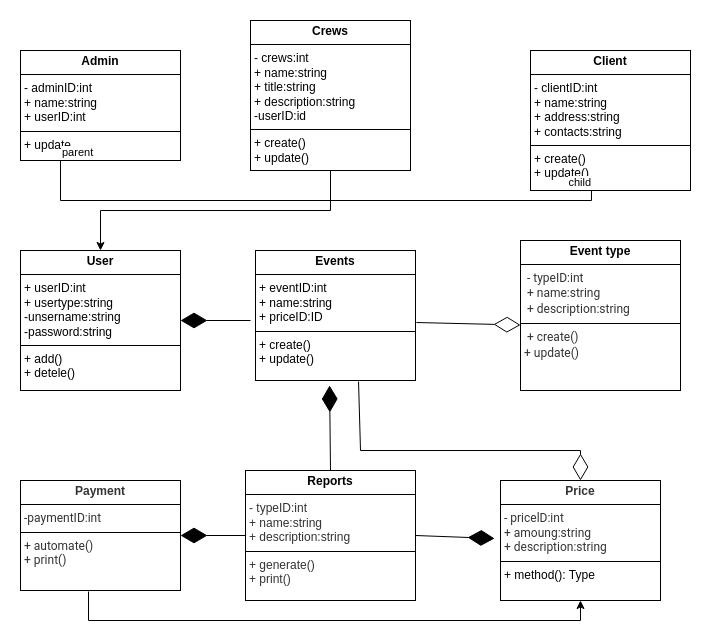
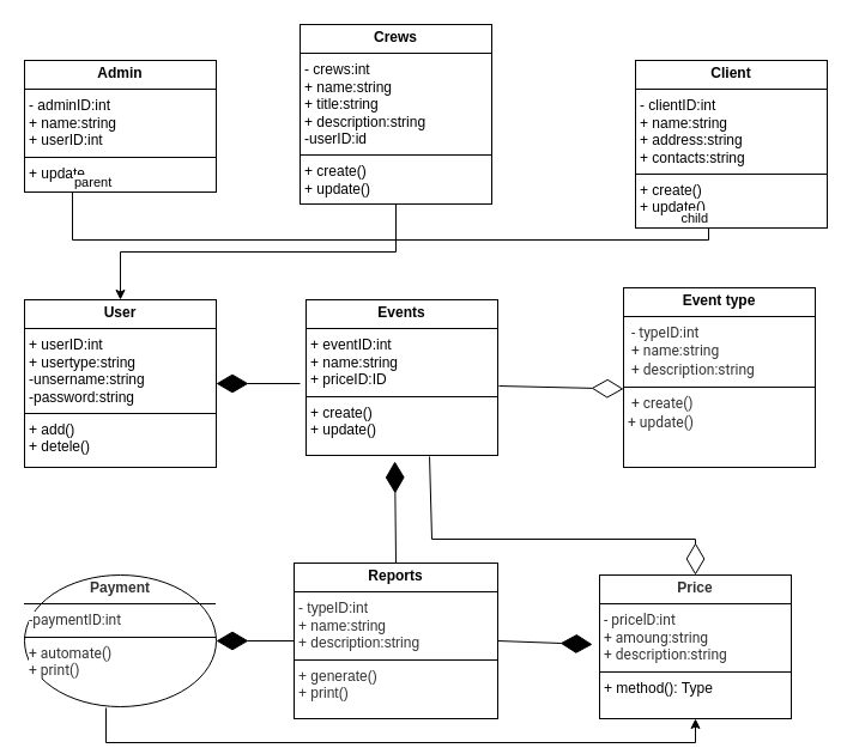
  <mxCell id="0" />
  <mxCell id="1" parent="0" />
  <mxCell id="2" style="edgeStyle=orthogonalEdgeStyle;rounded=0;orthogonalLoop=1;jettySize=auto;html=1;entryX=0.5;entryY=0;entryDx=0;entryDy=0;" edge="1" parent="1" source="3" target="6"><mxGeometry relative="1" as="geometry"><Array as="points"><mxPoint x="330" y="210" /><mxPoint x="100" y="210" /></Array></mxGeometry></mxCell>
  <mxCell id="3" value="&lt;p style=&quot;margin:0px;margin-top:4px;text-align:center;&quot;&gt;&lt;b&gt;Crews&lt;/b&gt;&lt;/p&gt;&lt;hr size=&quot;1&quot; style=&quot;border-style:solid;&quot;&gt;&lt;p style=&quot;margin:0px;margin-left:4px;&quot;&gt;- crews:int&lt;/p&gt;&lt;p style=&quot;margin:0px;margin-left:4px;&quot;&gt;+ name:string&lt;/p&gt;&lt;p style=&quot;margin:0px;margin-left:4px;&quot;&gt;+ title:string&lt;/p&gt;&lt;p style=&quot;margin:0px;margin-left:4px;&quot;&gt;+ description:string&lt;/p&gt;&lt;p style=&quot;margin:0px;margin-left:4px;&quot;&gt;-userID:id&lt;/p&gt;&lt;hr size=&quot;1&quot; style=&quot;border-style:solid;&quot;&gt;&lt;p style=&quot;margin:0px;margin-left:4px;&quot;&gt;+ create()&lt;/p&gt;&lt;p style=&quot;margin:0px;margin-left:4px;&quot;&gt;+ update()&lt;/p&gt;" style="verticalAlign=top;align=left;overflow=fill;html=1;whiteSpace=wrap;" vertex="1" parent="1"><mxGeometry x="250" y="20" width="160" height="150" as="geometry" /></mxCell>
  <mxCell id="4" value="&lt;p style=&quot;margin:0px;margin-top:4px;text-align:center;&quot;&gt;&lt;b&gt;Admin&lt;/b&gt;&lt;/p&gt;&lt;hr size=&quot;1&quot; style=&quot;border-style:solid;&quot;&gt;&lt;p style=&quot;margin:0px;margin-left:4px;&quot;&gt;- adminID:int&lt;/p&gt;&lt;p style=&quot;margin:0px;margin-left:4px;&quot;&gt;+ name:string&lt;/p&gt;&lt;p style=&quot;margin:0px;margin-left:4px;&quot;&gt;+ userID:int&lt;/p&gt;&lt;hr size=&quot;1&quot; style=&quot;border-style:solid;&quot;&gt;&lt;p style=&quot;margin:0px;margin-left:4px;&quot;&gt;+ update&lt;/p&gt;" style="verticalAlign=top;align=left;overflow=fill;html=1;whiteSpace=wrap;" vertex="1" parent="1"><mxGeometry x="20" y="50" width="160" height="110" as="geometry" /></mxCell>
  <mxCell id="5" value="&lt;p style=&quot;margin:0px;margin-top:4px;text-align:center;&quot;&gt;&lt;b&gt;Client&lt;/b&gt;&lt;/p&gt;&lt;hr size=&quot;1&quot; style=&quot;border-style:solid;&quot;&gt;&lt;p style=&quot;margin:0px;margin-left:4px;&quot;&gt;- clientID:int&lt;/p&gt;&lt;p style=&quot;margin:0px;margin-left:4px;&quot;&gt;+ name:string&lt;/p&gt;&lt;p style=&quot;margin:0px;margin-left:4px;&quot;&gt;+ address:string&lt;/p&gt;&lt;p style=&quot;margin:0px;margin-left:4px;&quot;&gt;+ contacts:string&lt;/p&gt;&lt;hr size=&quot;1&quot; style=&quot;border-style:solid;&quot;&gt;&lt;p style=&quot;margin:0px;margin-left:4px;&quot;&gt;+ create()&lt;/p&gt;&lt;p style=&quot;margin:0px;margin-left:4px;&quot;&gt;+ update()&lt;/p&gt;" style="verticalAlign=top;align=left;overflow=fill;html=1;whiteSpace=wrap;" vertex="1" parent="1"><mxGeometry x="530" y="50" width="160" height="140" as="geometry" /></mxCell>
  <mxCell id="6" value="&lt;p style=&quot;margin:0px;margin-top:4px;text-align:center;&quot;&gt;&lt;b&gt;User&lt;/b&gt;&lt;/p&gt;&lt;hr size=&quot;1&quot; style=&quot;border-style:solid;&quot;&gt;&lt;p style=&quot;margin:0px;margin-left:4px;&quot;&gt;+ userID:int&lt;/p&gt;&lt;p style=&quot;margin:0px;margin-left:4px;&quot;&gt;+ usertype:string&lt;/p&gt;&lt;p style=&quot;margin:0px;margin-left:4px;&quot;&gt;-unsername:string&lt;/p&gt;&lt;p style=&quot;margin:0px;margin-left:4px;&quot;&gt;-password:string&lt;/p&gt;&lt;hr size=&quot;1&quot; style=&quot;border-style:solid;&quot;&gt;&lt;p style=&quot;margin:0px;margin-left:4px;&quot;&gt;+ add()&lt;/p&gt;&lt;p style=&quot;margin:0px;margin-left:4px;&quot;&gt;+ detele()&lt;/p&gt;" style="verticalAlign=top;align=left;overflow=fill;html=1;whiteSpace=wrap;" vertex="1" parent="1"><mxGeometry x="20" y="250" width="160" height="140" as="geometry" /></mxCell>
  <mxCell id="7" value="&lt;p style=&quot;margin:0px;margin-top:4px;text-align:center;&quot;&gt;&lt;b&gt;Events&lt;/b&gt;&lt;/p&gt;&lt;hr size=&quot;1&quot; style=&quot;border-style:solid;&quot;&gt;&lt;p style=&quot;margin:0px;margin-left:4px;&quot;&gt;+ eventID:int&lt;/p&gt;&lt;p style=&quot;margin:0px;margin-left:4px;&quot;&gt;+ name:string&lt;/p&gt;&lt;p style=&quot;margin:0px;margin-left:4px;&quot;&gt;+ priceID:ID&lt;/p&gt;&lt;hr size=&quot;1&quot; style=&quot;border-style:solid;&quot;&gt;&lt;p style=&quot;margin:0px;margin-left:4px;&quot;&gt;+ create()&lt;/p&gt;&lt;p style=&quot;margin:0px;margin-left:4px;&quot;&gt;+ update()&lt;/p&gt;" style="verticalAlign=top;align=left;overflow=fill;html=1;whiteSpace=wrap;" vertex="1" parent="1"><mxGeometry x="255" y="250" width="160" height="130" as="geometry" /></mxCell>
  <mxCell id="8" value="&lt;p style=&quot;margin:0px;margin-top:4px;text-align:center;&quot;&gt;&lt;b&gt;Event type&lt;/b&gt;&lt;/p&gt;&lt;hr size=&quot;1&quot; style=&quot;border-style:solid;&quot;&gt;&lt;p style=&quot;margin:0px;margin-left:4px;&quot;&gt;&lt;font style=&quot;font-size: 12px;&quot;&gt;&lt;span style=&quot;color: rgb(51, 51, 51); font-family: roboto, sans-serif; background-color: rgb(255, 255, 255);&quot;&gt;&amp;nbsp;- typeID:int&lt;/span&gt;&lt;br&gt;&lt;/font&gt;&lt;/p&gt;&lt;p style=&quot;margin:0px;margin-left:4px;&quot;&gt;&lt;span style=&quot;color: rgb(51, 51, 51); font-family: roboto, sans-serif; background-color: rgb(255, 255, 255);&quot;&gt;&lt;font style=&quot;font-size: 12px;&quot;&gt;&amp;nbsp;+ name:string&amp;nbsp;&lt;/font&gt;&lt;/span&gt;&lt;/p&gt;&lt;p style=&quot;margin:0px;margin-left:4px;&quot;&gt;&lt;span style=&quot;color: rgb(51, 51, 51); font-family: roboto, sans-serif; background-color: rgb(255, 255, 255);&quot;&gt;&lt;font style=&quot;font-size: 12px;&quot;&gt;&amp;nbsp;+ description:string&lt;/font&gt;&lt;/span&gt;&lt;span style=&quot;color: rgb(51, 51, 51); font-family: roboto, sans-serif; font-size: 14px; background-color: rgb(255, 255, 255);&quot;&gt;&amp;nbsp;&lt;/span&gt;&lt;span style=&quot;color: rgb(51, 51, 51); font-family: roboto, sans-serif; font-size: 14px; background-color: rgb(255, 255, 255);&quot;&gt;&lt;br&gt;&lt;/span&gt;&lt;/p&gt;&lt;hr size=&quot;1&quot; style=&quot;border-style:solid;&quot;&gt;&lt;p style=&quot;margin:0px;margin-left:4px;&quot;&gt;&lt;span style=&quot;color: rgb(51, 51, 51); font-family: roboto, sans-serif; background-color: rgb(255, 255, 255);&quot;&gt;&lt;font style=&quot;font-size: 12px;&quot;&gt;&amp;nbsp;+ create()&amp;nbsp;&lt;/font&gt;&lt;/span&gt;&lt;/p&gt;&lt;p style=&quot;margin:0px;margin-left:4px;&quot;&gt;&lt;span style=&quot;color: rgb(51, 51, 51); font-family: roboto, sans-serif; background-color: rgb(255, 255, 255);&quot;&gt;&lt;font style=&quot;font-size: 12px;&quot;&gt;+ update()&lt;/font&gt;&lt;span style=&quot;font-size: 14px;&quot;&gt;&amp;nbsp;&lt;/span&gt;&lt;/span&gt;&lt;br&gt;&lt;/p&gt;" style="verticalAlign=top;align=left;overflow=fill;html=1;whiteSpace=wrap;" vertex="1" parent="1"><mxGeometry x="520" y="240" width="160" height="150" as="geometry" /></mxCell>
  <mxCell id="9" value="&lt;p style=&quot;margin:0px;margin-top:4px;text-align:center;&quot;&gt;&lt;font style=&quot;font-size: 12px;&quot;&gt;&lt;span style=&quot;color: rgb(51, 51, 51); text-align: start; background-color: rgb(255, 255, 255);&quot;&gt;&lt;b style=&quot;&quot;&gt;Price&lt;/b&gt;&lt;/span&gt;&lt;br&gt;&lt;/font&gt;&lt;/p&gt;&lt;hr size=&quot;1&quot; style=&quot;border-style:solid;&quot;&gt;&lt;p style=&quot;margin:0px;margin-left:4px;&quot;&gt;&lt;font style=&quot;font-size: 12px;&quot;&gt;&lt;span style=&quot;color: rgb(51, 51, 51); font-family: roboto, sans-serif; background-color: rgb(255, 255, 255);&quot;&gt;- pricelD:int&amp;nbsp;&lt;/span&gt;&lt;/font&gt;&lt;/p&gt;&lt;p style=&quot;margin:0px;margin-left:4px;&quot;&gt;&lt;font style=&quot;font-size: 12px;&quot;&gt;&lt;span style=&quot;color: rgb(51, 51, 51); font-family: roboto, sans-serif; background-color: rgb(255, 255, 255);&quot;&gt;+ amoung:string&amp;nbsp;&lt;/span&gt;&lt;/font&gt;&lt;/p&gt;&lt;p style=&quot;margin:0px;margin-left:4px;&quot;&gt;&lt;font style=&quot;font-size: 12px;&quot;&gt;&lt;span style=&quot;color: rgb(51, 51, 51); font-family: roboto, sans-serif; background-color: rgb(255, 255, 255);&quot;&gt;+ description:string&lt;/span&gt;&lt;br&gt;&lt;/font&gt;&lt;/p&gt;&lt;hr size=&quot;1&quot; style=&quot;border-style:solid;&quot;&gt;&lt;p style=&quot;margin:0px;margin-left:4px;&quot;&gt;&lt;font style=&quot;font-size: 12px;&quot;&gt;+ method(): Type&lt;/font&gt;&lt;/p&gt;" style="verticalAlign=top;align=left;overflow=fill;html=1;whiteSpace=wrap;" vertex="1" parent="1"><mxGeometry x="500" y="480" width="160" height="120" as="geometry" /></mxCell>
- <mxCell id="10" value="&lt;p style=&quot;margin:0px;margin-top:4px;text-align:center;&quot;&gt;&lt;span style=&quot;color: rgb(51, 51, 51); text-align: start; background-color: rgb(255, 255, 255);&quot;&gt;&lt;b style=&quot;&quot;&gt;&lt;font face=&quot;Helvetica&quot;&gt;Payment&lt;/font&gt;&lt;/b&gt;&lt;/span&gt;&lt;br&gt;&lt;/p&gt;&lt;hr size=&quot;1&quot; style=&quot;border-style:solid;&quot;&gt;&lt;p style=&quot;margin:0px;margin-left:4px;&quot;&gt;&lt;span style=&quot;color: rgb(51, 51, 51); font-family: roboto, sans-serif; background-color: rgb(255, 255, 255);&quot;&gt;&lt;font style=&quot;font-size: 12px;&quot;&gt;-paymentID:int&lt;/font&gt;&lt;/span&gt;&lt;br&gt;&lt;/p&gt;&lt;hr size=&quot;1&quot; style=&quot;border-style:solid;&quot;&gt;&lt;p style=&quot;margin:0px;margin-left:4px;&quot;&gt;&lt;span style=&quot;color: rgb(51, 51, 51); font-family: roboto, sans-serif; background-color: rgb(255, 255, 255);&quot;&gt;&lt;font style=&quot;font-size: 12px;&quot;&gt;+ automate()&amp;nbsp;&lt;/font&gt;&lt;/span&gt;&lt;/p&gt;&lt;p style=&quot;margin:0px;margin-left:4px;&quot;&gt;&lt;span style=&quot;color: rgb(51, 51, 51); font-family: roboto, sans-serif; background-color: rgb(255, 255, 255);&quot;&gt;&lt;font style=&quot;font-size: 12px;&quot;&gt;+ print()&lt;/font&gt;&lt;/span&gt;&lt;br&gt;&lt;/p&gt;" style="verticalAlign=top;align=left;overflow=fill;html=1;whiteSpace=wrap;" vertex="1" parent="1"><mxGeometry x="20" y="480" width="160" height="110" as="geometry" /></mxCell>
+ <mxCell id="10" value="&lt;p style=&quot;margin:0px;margin-top:4px;text-align:center;&quot;&gt;&lt;span style=&quot;color: rgb(51, 51, 51); text-align: start; background-color: rgb(255, 255, 255);&quot;&gt;&lt;b style=&quot;&quot;&gt;&lt;font face=&quot;Helvetica&quot;&gt;Payment&lt;/font&gt;&lt;/b&gt;&lt;/span&gt;&lt;br&gt;&lt;/p&gt;&lt;hr size=&quot;1&quot; style=&quot;border-style:solid;&quot;&gt;&lt;p style=&quot;margin:0px;margin-left:4px;&quot;&gt;&lt;span style=&quot;color: rgb(51, 51, 51); font-family: roboto, sans-serif; background-color: rgb(255, 255, 255);&quot;&gt;&lt;font style=&quot;font-size: 12px;&quot;&gt;-paymentID:int&lt;/font&gt;&lt;/span&gt;&lt;br&gt;&lt;/p&gt;&lt;hr size=&quot;1&quot; style=&quot;border-style:solid;&quot;&gt;&lt;p style=&quot;margin:0px;margin-left:4px;&quot;&gt;&lt;span style=&quot;color: rgb(51, 51, 51); font-family: roboto, sans-serif; background-color: rgb(255, 255, 255);&quot;&gt;&lt;font style=&quot;font-size: 12px;&quot;&gt;+ automate()&amp;nbsp;&lt;/font&gt;&lt;/span&gt;&lt;/p&gt;&lt;p style=&quot;margin:0px;margin-left:4px;&quot;&gt;&lt;span style=&quot;color: rgb(51, 51, 51); font-family: roboto, sans-serif; background-color: rgb(255, 255, 255);&quot;&gt;&lt;font style=&quot;font-size: 12px;&quot;&gt;+ print()&lt;/font&gt;&lt;/span&gt;&lt;br&gt;&lt;/p&gt;" style="ellipse;verticalAlign=top;align=left;overflow=fill;html=1;whiteSpace=wrap;" vertex="1" parent="1"><mxGeometry x="20" y="480" width="160" height="110" as="geometry" /></mxCell>
  <mxCell id="11" value="&lt;p style=&quot;margin:0px;margin-top:4px;text-align:center;&quot;&gt;&lt;b&gt;Reports&lt;/b&gt;&lt;br&gt;&lt;/p&gt;&lt;hr size=&quot;1&quot; style=&quot;border-style:solid;&quot;&gt;&lt;p style=&quot;margin:0px;margin-left:4px;&quot;&gt;&lt;span style=&quot;color: rgb(51, 51, 51); background-color: rgb(255, 255, 255);&quot;&gt;&lt;font style=&quot;font-size: 12px;&quot;&gt;- typeID:int&amp;nbsp;&lt;/font&gt;&lt;/span&gt;&lt;/p&gt;&lt;p style=&quot;margin:0px;margin-left:4px;&quot;&gt;&lt;span style=&quot;color: rgb(51, 51, 51); background-color: rgb(255, 255, 255);&quot;&gt;&lt;font style=&quot;font-size: 12px;&quot;&gt;+ name:string&amp;nbsp;&lt;/font&gt;&lt;/span&gt;&lt;/p&gt;&lt;p style=&quot;margin:0px;margin-left:4px;&quot;&gt;&lt;span style=&quot;color: rgb(51, 51, 51); background-color: rgb(255, 255, 255);&quot;&gt;&lt;font style=&quot;font-size: 12px;&quot;&gt;+ description:string&lt;/font&gt;&lt;/span&gt;&lt;br&gt;&lt;/p&gt;&lt;hr size=&quot;1&quot; style=&quot;border-style:solid;&quot;&gt;&lt;p style=&quot;margin:0px;margin-left:4px;&quot;&gt;&lt;span style=&quot;color: rgb(51, 51, 51); background-color: rgb(255, 255, 255);&quot;&gt;&lt;font style=&quot;font-size: 12px;&quot;&gt;+ generate()&amp;nbsp;&lt;/font&gt;&lt;/span&gt;&lt;/p&gt;&lt;p style=&quot;margin:0px;margin-left:4px;&quot;&gt;&lt;span style=&quot;color: rgb(51, 51, 51); background-color: rgb(255, 255, 255);&quot;&gt;+ print()&lt;/span&gt;&lt;br&gt;&lt;/p&gt;" style="verticalAlign=top;align=left;overflow=fill;html=1;whiteSpace=wrap;" vertex="1" parent="1"><mxGeometry x="245" y="470" width="170" height="130" as="geometry" /></mxCell>
  <mxCell id="12" style="edgeStyle=orthogonalEdgeStyle;rounded=0;orthogonalLoop=1;jettySize=auto;html=1;exitX=0.5;exitY=1;exitDx=0;exitDy=0;" edge="1" parent="1" source="11" target="11"><mxGeometry relative="1" as="geometry" /></mxCell>
  <mxCell id="13" style="edgeStyle=orthogonalEdgeStyle;rounded=0;orthogonalLoop=1;jettySize=auto;html=1;entryX=0.5;entryY=1;entryDx=0;entryDy=0;exitX=0.425;exitY=1.009;exitDx=0;exitDy=0;exitPerimeter=0;" edge="1" parent="1" source="10" target="9"><mxGeometry relative="1" as="geometry"><mxPoint x="140" y="660" as="sourcePoint" /><mxPoint x="556.96" y="719.04" as="targetPoint" /></mxGeometry></mxCell>
  <mxCell id="14" value="" style="endArrow=diamondThin;endFill=1;endSize=24;html=1;rounded=0;exitX=0;exitY=0.5;exitDx=0;exitDy=0;entryX=1;entryY=0.5;entryDx=0;entryDy=0;" edge="1" parent="1" source="11" target="10"><mxGeometry width="160" relative="1" as="geometry"><mxPoint x="250" y="720" as="sourcePoint" /><mxPoint x="190" y="550" as="targetPoint" /></mxGeometry></mxCell>
  <mxCell id="15" value="" style="endArrow=diamondThin;endFill=1;endSize=24;html=1;rounded=0;exitX=1;exitY=0.5;exitDx=0;exitDy=0;entryX=-0.037;entryY=0.483;entryDx=0;entryDy=0;entryPerimeter=0;" edge="1" parent="1" source="11" target="9"><mxGeometry width="160" relative="1" as="geometry"><mxPoint x="340" y="554.5" as="sourcePoint" /><mxPoint x="500" y="554.5" as="targetPoint" /></mxGeometry></mxCell>
  <mxCell id="16" value="" style="endArrow=diamondThin;endFill=1;endSize=24;html=1;rounded=0;exitX=0.5;exitY=0;exitDx=0;exitDy=0;entryX=0.463;entryY=1.038;entryDx=0;entryDy=0;entryPerimeter=0;" edge="1" parent="1" source="11" target="7"><mxGeometry width="160" relative="1" as="geometry"><mxPoint x="230" y="420" as="sourcePoint" /><mxPoint x="390" y="420" as="targetPoint" /></mxGeometry></mxCell>
  <mxCell id="17" value="" style="endArrow=diamondThin;endFill=1;endSize=24;html=1;rounded=0;entryX=1;entryY=0.5;entryDx=0;entryDy=0;" edge="1" parent="1" target="6"><mxGeometry width="160" relative="1" as="geometry"><mxPoint x="250" y="320" as="sourcePoint" /><mxPoint x="190" y="360" as="targetPoint" /></mxGeometry></mxCell>
  <mxCell id="18" value="" style="endArrow=diamondThin;endFill=0;endSize=24;html=1;rounded=0;exitX=1.006;exitY=0.554;exitDx=0;exitDy=0;exitPerimeter=0;" edge="1" parent="1" source="7"><mxGeometry width="160" relative="1" as="geometry"><mxPoint x="360" y="324.5" as="sourcePoint" /><mxPoint x="520" y="324.5" as="targetPoint" /></mxGeometry></mxCell>
  <mxCell id="19" value="" style="endArrow=diamondThin;endFill=0;endSize=24;html=1;rounded=0;exitX=0.644;exitY=1.008;exitDx=0;exitDy=0;exitPerimeter=0;entryX=0.5;entryY=0;entryDx=0;entryDy=0;" edge="1" parent="1" source="7" target="9"><mxGeometry width="160" relative="1" as="geometry"><mxPoint x="430" y="450" as="sourcePoint" /><mxPoint x="590" y="450" as="targetPoint" /><Array as="points"><mxPoint x="360" y="450" /><mxPoint x="580" y="450" /></Array></mxGeometry></mxCell>
  <mxCell id="20" value="" style="endArrow=none;html=1;edgeStyle=orthogonalEdgeStyle;rounded=0;entryX=0.381;entryY=1;entryDx=0;entryDy=0;entryPerimeter=0;exitX=0.25;exitY=1;exitDx=0;exitDy=0;" edge="1" parent="1" source="4" target="5"><mxGeometry relative="1" as="geometry"><mxPoint x="290" y="370" as="sourcePoint" /><mxPoint x="450" y="370" as="targetPoint" /></mxGeometry></mxCell>
  <mxCell id="21" value="parent" style="edgeLabel;resizable=0;html=1;align=left;verticalAlign=bottom;" connectable="0" vertex="1" parent="20"><mxGeometry x="-1" relative="1" as="geometry" /></mxCell>
  <mxCell id="22" value="child" style="edgeLabel;resizable=0;html=1;align=right;verticalAlign=bottom;" connectable="0" vertex="1" parent="20"><mxGeometry x="1" relative="1" as="geometry" /></mxCell>
